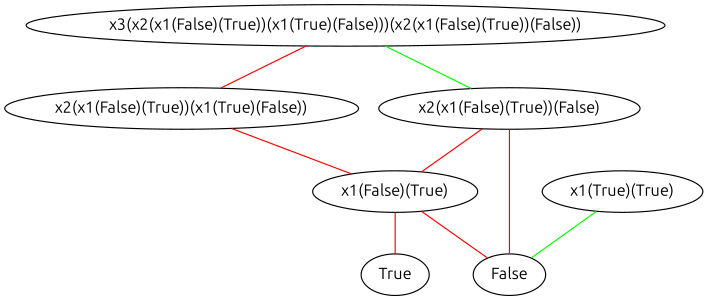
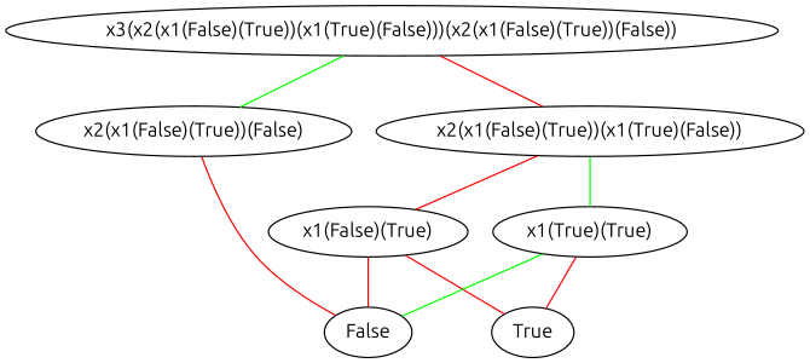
  graph {
    fontname=Ubuntu
    node [fontname=Ubuntu]
    edge [color=red fontname=Ubuntu]
    "x3(x2(x1(False)(True))(x1(True)(False)))(x2(x1(False)(True))(False))"
    "x2(x1(False)(True))(x1(True)(False))"
    "x2(x1(False)(True))(False)"
    "x1(False)(True)"
    n5 [label="x1(True)(True)"]
    False
    True
    "x3(x2(x1(False)(True))(x1(True)(False)))(x2(x1(False)(True))(False))" -- "x2(x1(False)(True))(x1(True)(False))"
    "x3(x2(x1(False)(True))(x1(True)(False)))(x2(x1(False)(True))(False))" -- "x2(x1(False)(True))(False)" [color=green]
    "x2(x1(False)(True))(x1(True)(False))" -- "x1(False)(True)"
-   "x2(x1(False)(True))(False)" -- "x1(False)(True)"
+   "x2(x1(False)(True))(x1(True)(False))" -- n5 [color=green]
    "x2(x1(False)(True))(False)" -- False
    "x1(False)(True)" -- False
    "x1(False)(True)" -- True
    n5 -- False [color=green]
+   n5 -- True
  }
